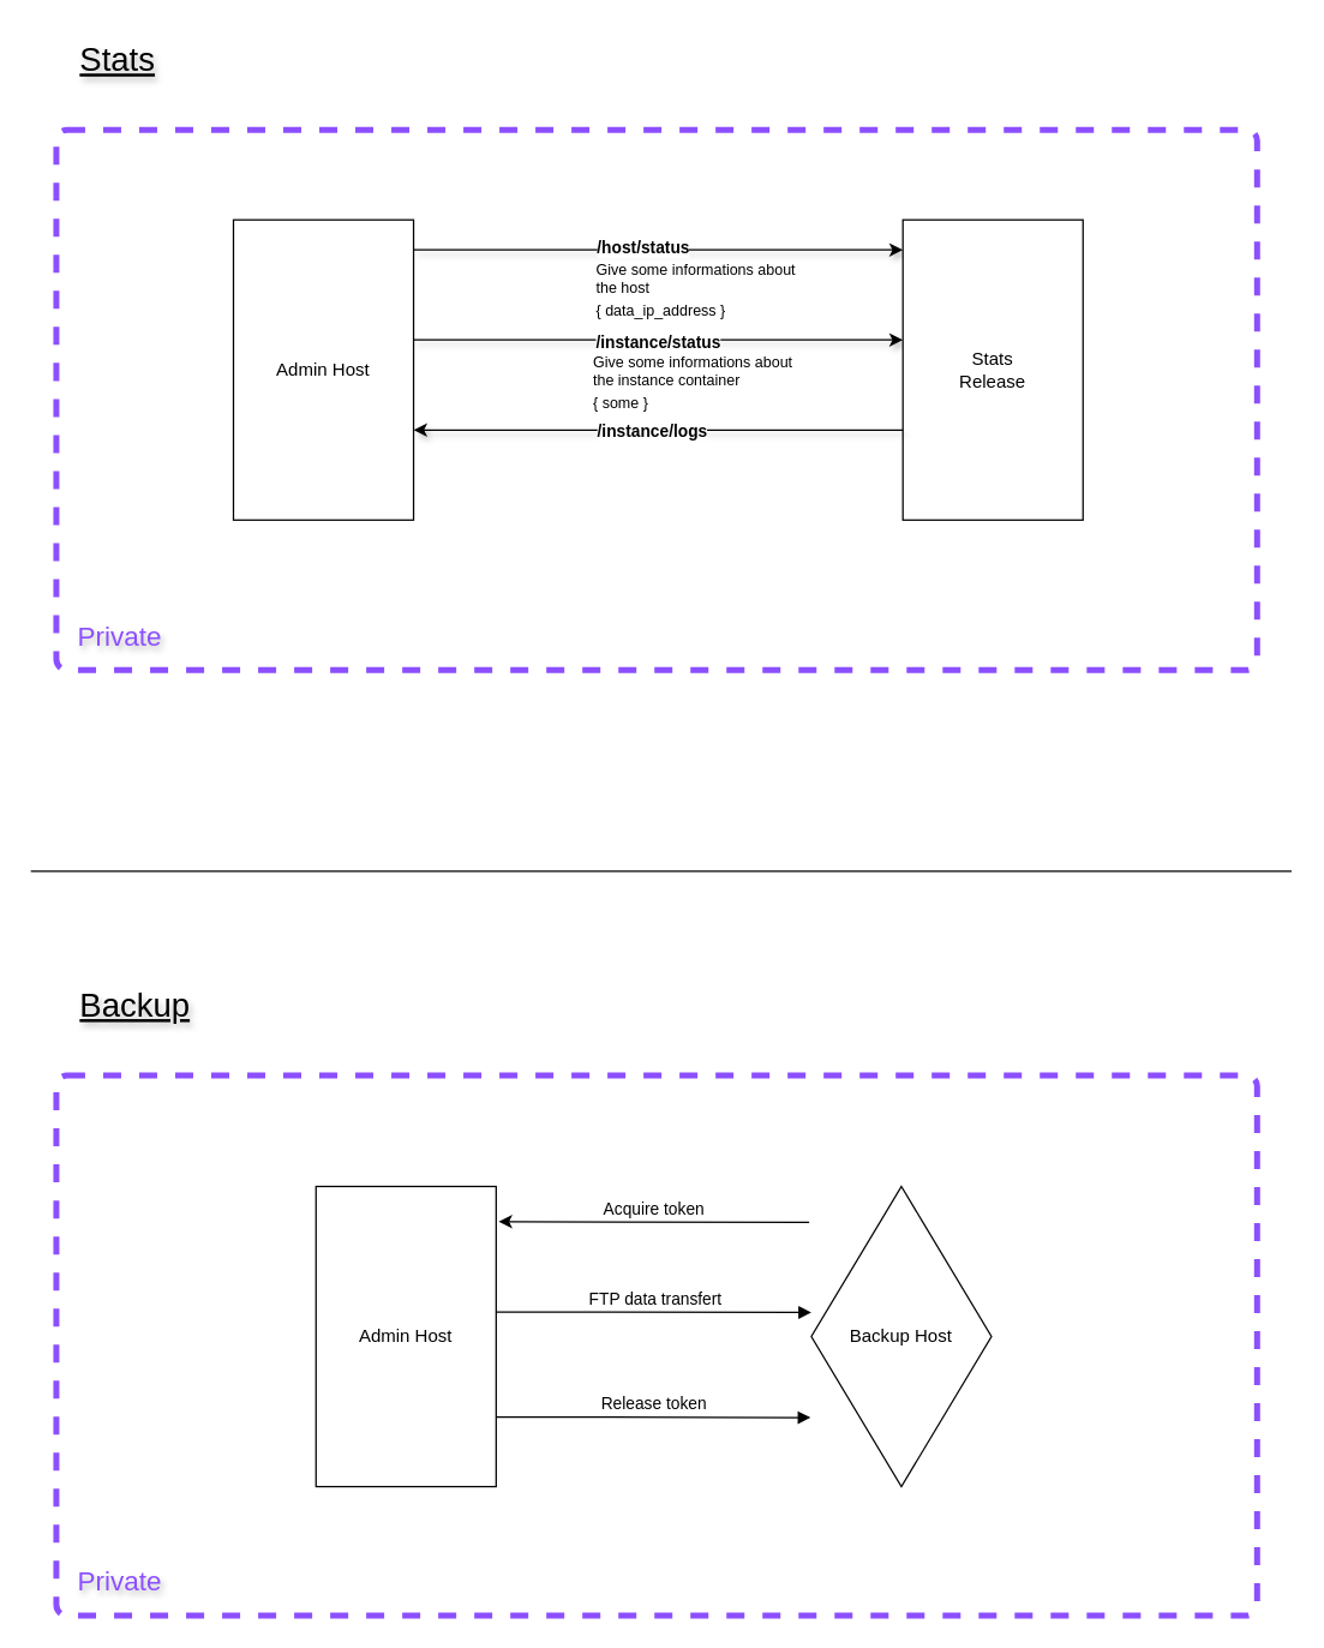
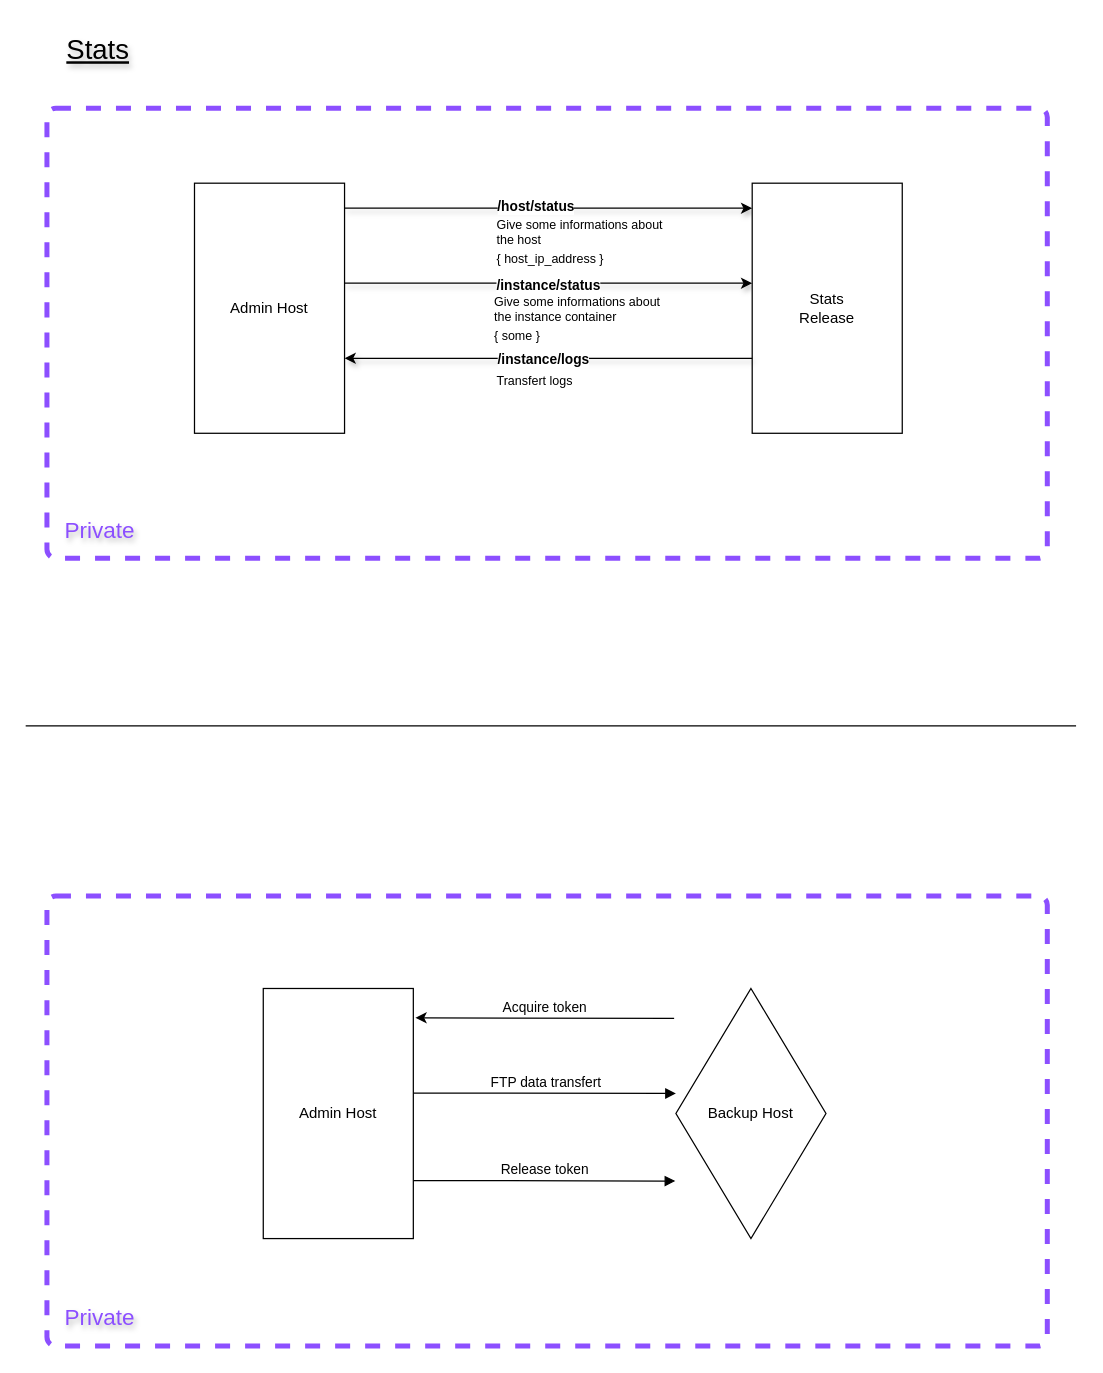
  <mxCell id="0" />
  <mxCell id="1" parent="0" />
  <mxCell id="2" value="" style="rounded=1;whiteSpace=wrap;html=1;fillColor=none;dashed=1;strokeWidth=4;strokeColor=#8C4FFF;arcSize=2;" vertex="1" parent="1"><mxGeometry x="37" y="716" width="800" height="360" as="geometry" /></mxCell>
  <mxCell id="3" value="" style="rounded=1;whiteSpace=wrap;html=1;fillColor=none;dashed=1;strokeWidth=4;strokeColor=#8C4FFF;arcSize=2;" vertex="1" parent="1"><mxGeometry x="37" y="86" width="800" height="360" as="geometry" /></mxCell>
  <mxCell id="4" value="&lt;font style=&quot;font-size: 22px;&quot;&gt;&lt;u&gt;Stats&lt;/u&gt;&lt;/font&gt;" style="text;html=1;align=left;verticalAlign=middle;resizable=0;points=[];autosize=1;strokeColor=none;fillColor=none;textShadow=1;" vertex="1" parent="1"><mxGeometry x="51" y="20" width="70" height="40" as="geometry" /></mxCell>
  <mxCell id="5" style="edgeStyle=orthogonalEdgeStyle;rounded=0;orthogonalLoop=1;jettySize=auto;html=1;exitX=1;exitY=0.25;exitDx=0;exitDy=0;entryX=0;entryY=0.25;entryDx=0;entryDy=0;shadow=1;textShadow=1;fontStyle=1" edge="1" parent="1"><mxGeometry relative="1" as="geometry"><mxPoint x="275" y="166" as="sourcePoint" /><mxPoint x="601" y="166" as="targetPoint" /></mxGeometry></mxCell>
  <mxCell id="6" value="&lt;b&gt;/host/status&lt;/b&gt;" style="edgeLabel;html=1;align=center;verticalAlign=middle;resizable=0;points=[];textShadow=0;" vertex="1" connectable="0" parent="5"><mxGeometry x="-0.065" y="2" relative="1" as="geometry"><mxPoint as="offset" /></mxGeometry></mxCell>
  <mxCell id="7" style="edgeStyle=orthogonalEdgeStyle;rounded=0;orthogonalLoop=1;jettySize=auto;html=1;exitX=1;exitY=0.75;exitDx=0;exitDy=0;entryX=0;entryY=0.75;entryDx=0;entryDy=0;shadow=1;textShadow=1;fontStyle=1" edge="1" parent="1"><mxGeometry relative="1" as="geometry"><mxPoint x="275" y="226" as="sourcePoint" /><mxPoint x="601" y="226" as="targetPoint" /></mxGeometry></mxCell>
  <mxCell id="8" value="&lt;b&gt;/instance/status&lt;/b&gt;" style="edgeLabel;html=1;align=center;verticalAlign=middle;resizable=0;points=[];textShadow=0;" vertex="1" connectable="0" parent="7"><mxGeometry x="-0.082" y="-1" relative="1" as="geometry"><mxPoint x="12" as="offset" /></mxGeometry></mxCell>
  <mxCell id="9" value="Admin Host" style="whiteSpace=wrap;html=1;" vertex="1" parent="1"><mxGeometry x="155" y="146" width="120" height="200" as="geometry" /></mxCell>
  <mxCell id="10" value="Stats&lt;br&gt;Release" style="whiteSpace=wrap;html=1;" vertex="1" parent="1"><mxGeometry x="601" y="146" width="120" height="200" as="geometry" /></mxCell>
  <mxCell id="11" value="&lt;font color=&quot;#8c4fff&quot; style=&quot;font-size: 18px;&quot;&gt;Private&lt;/font&gt;" style="text;html=1;align=center;verticalAlign=middle;resizable=0;points=[];autosize=1;strokeColor=none;fillColor=none;textShadow=1;" vertex="1" parent="1"><mxGeometry x="39" y="404" width="80" height="40" as="geometry" /></mxCell>
  <mxCell id="12" style="edgeStyle=orthogonalEdgeStyle;rounded=0;orthogonalLoop=1;jettySize=auto;html=1;exitX=1;exitY=0.75;exitDx=0;exitDy=0;entryX=0;entryY=0.75;entryDx=0;entryDy=0;shadow=1;textShadow=1;fontStyle=1;endArrow=none;endFill=0;startArrow=classic;startFill=1;" edge="1" parent="1"><mxGeometry relative="1" as="geometry"><mxPoint x="275" y="286" as="sourcePoint" /><mxPoint x="601" y="286" as="targetPoint" /></mxGeometry></mxCell>
  <mxCell id="13" value="&lt;b&gt;/instance/logs&lt;/b&gt;" style="edgeLabel;html=1;align=center;verticalAlign=middle;resizable=0;points=[];textShadow=0;" vertex="1" connectable="0" parent="12"><mxGeometry x="-0.082" y="-1" relative="1" as="geometry"><mxPoint x="8" y="-1" as="offset" /></mxGeometry></mxCell>
- <mxCell id="14" value="&lt;font style=&quot;font-size: 10px;&quot;&gt;{ data_ip_address }&lt;/font&gt;" style="text;html=1;align=left;verticalAlign=middle;resizable=0;points=[];autosize=1;strokeColor=none;fillColor=none;fontSize=10;" vertex="1" parent="1"><mxGeometry x="395" y="191" width="110" height="30" as="geometry" /></mxCell>
+ <mxCell id="14" value="&lt;font style=&quot;font-size: 10px;&quot;&gt;{ host_ip_address }&lt;/font&gt;" style="text;html=1;align=left;verticalAlign=middle;resizable=0;points=[];autosize=1;strokeColor=none;fillColor=none;fontSize=10;" vertex="1" parent="1"><mxGeometry x="395" y="191" width="110" height="30" as="geometry" /></mxCell>
  <mxCell id="15" value="&lt;font style=&quot;font-size: 10px;&quot;&gt;Give some informations about &lt;br&gt;the host&lt;/font&gt;" style="text;html=1;align=left;verticalAlign=middle;resizable=0;points=[];autosize=1;strokeColor=none;fillColor=none;fontSize=10;" vertex="1" parent="1"><mxGeometry x="395" y="165" width="160" height="40" as="geometry" /></mxCell>
  <mxCell id="16" value="&lt;font style=&quot;font-size: 10px;&quot;&gt;{ some }&lt;/font&gt;" style="text;html=1;align=left;verticalAlign=middle;resizable=0;points=[];autosize=1;strokeColor=none;fillColor=none;fontSize=10;" vertex="1" parent="1"><mxGeometry x="393" y="253" width="70" height="30" as="geometry" /></mxCell>
  <mxCell id="17" value="&lt;font style=&quot;font-size: 10px;&quot;&gt;Give some informations about &lt;br&gt;the instance container&lt;/font&gt;" style="text;html=1;align=left;verticalAlign=middle;resizable=0;points=[];autosize=1;strokeColor=none;fillColor=none;fontSize=10;" vertex="1" parent="1"><mxGeometry x="393" y="227" width="160" height="40" as="geometry" /></mxCell>
+ <mxCell id="18" value="Transfert logs" style="text;html=1;align=left;verticalAlign=middle;resizable=0;points=[];autosize=1;strokeColor=none;fillColor=none;fontSize=10;" vertex="1" parent="1"><mxGeometry x="395" y="289" width="80" height="30" as="geometry" /></mxCell>
  <mxCell id="19" value="Acquire token" style="html=1;verticalAlign=bottom;endArrow=none;edgeStyle=elbowEdgeStyle;elbow=vertical;curved=0;rounded=0;startArrow=classic;startFill=1;endFill=0;exitX=1.014;exitY=0.117;exitDx=0;exitDy=0;exitPerimeter=0;entryX=-0.012;entryY=0.116;entryDx=0;entryDy=0;entryPerimeter=0;" edge="1" parent="1" source="25" target="26"><mxGeometry relative="1" as="geometry"><mxPoint x="337" y="814" as="sourcePoint" /><Array as="points"><mxPoint x="422" y="814" /></Array><mxPoint as="offset" /><mxPoint x="537" y="814" as="targetPoint" /></mxGeometry></mxCell>
  <mxCell id="20" value="FTP data transfert" style="html=1;verticalAlign=bottom;endArrow=block;edgeStyle=elbowEdgeStyle;elbow=vertical;curved=0;rounded=0;entryX=0;entryY=0.417;entryDx=0;entryDy=0;entryPerimeter=0;exitX=1;exitY=0.418;exitDx=0;exitDy=0;exitPerimeter=0;" edge="1" parent="1" target="26" source="25"><mxGeometry relative="1" as="geometry"><mxPoint x="337" y="874" as="sourcePoint" /><Array as="points"><mxPoint x="422" y="874" /></Array><mxPoint x="537" y="874" as="targetPoint" /><mxPoint as="offset" /></mxGeometry></mxCell>
  <mxCell id="21" value="Release token" style="html=1;verticalAlign=bottom;endArrow=block;edgeStyle=elbowEdgeStyle;elbow=vertical;curved=0;rounded=0;exitX=1;exitY=0.768;exitDx=0;exitDy=0;exitPerimeter=0;entryX=-0.004;entryY=0.766;entryDx=0;entryDy=0;entryPerimeter=0;" edge="1" parent="1" target="26" source="25"><mxGeometry relative="1" as="geometry"><mxPoint x="337" y="944" as="sourcePoint" /><Array as="points"><mxPoint x="422" y="944" /></Array><mxPoint x="537" y="944" as="targetPoint" /><mxPoint as="offset" /></mxGeometry></mxCell>
  <mxCell id="22" value="" style="endArrow=none;html=1;rounded=0;" edge="1" parent="1"><mxGeometry width="50" height="50" relative="1" as="geometry"><mxPoint x="20" y="580" as="sourcePoint" /><mxPoint x="860" y="580" as="targetPoint" /></mxGeometry></mxCell>
- <mxCell id="23" value="&lt;font style=&quot;font-size: 22px;&quot;&gt;&lt;u&gt;Backup&lt;/u&gt;&lt;/font&gt;" style="text;html=1;align=left;verticalAlign=middle;resizable=0;points=[];autosize=1;strokeColor=none;fillColor=none;textShadow=1;" vertex="1" parent="1"><mxGeometry x="51" y="650" width="100" height="40" as="geometry" /></mxCell>
  <mxCell id="24" value="&lt;font color=&quot;#8c4fff&quot; style=&quot;font-size: 18px;&quot;&gt;Private&lt;/font&gt;" style="text;html=1;align=center;verticalAlign=middle;resizable=0;points=[];autosize=1;strokeColor=none;fillColor=none;textShadow=1;" vertex="1" parent="1"><mxGeometry x="39" y="1034" width="80" height="40" as="geometry" /></mxCell>
  <mxCell id="25" value="Admin Host" style="whiteSpace=wrap;html=1;" vertex="1" parent="1"><mxGeometry x="210" y="790" width="120" height="200" as="geometry" /></mxCell>
  <mxCell id="26" value="Backup Host" style="rhombus;whiteSpace=wrap;html=1;" vertex="1" parent="1"><mxGeometry x="540" y="790" width="120" height="200" as="geometry" /></mxCell>
